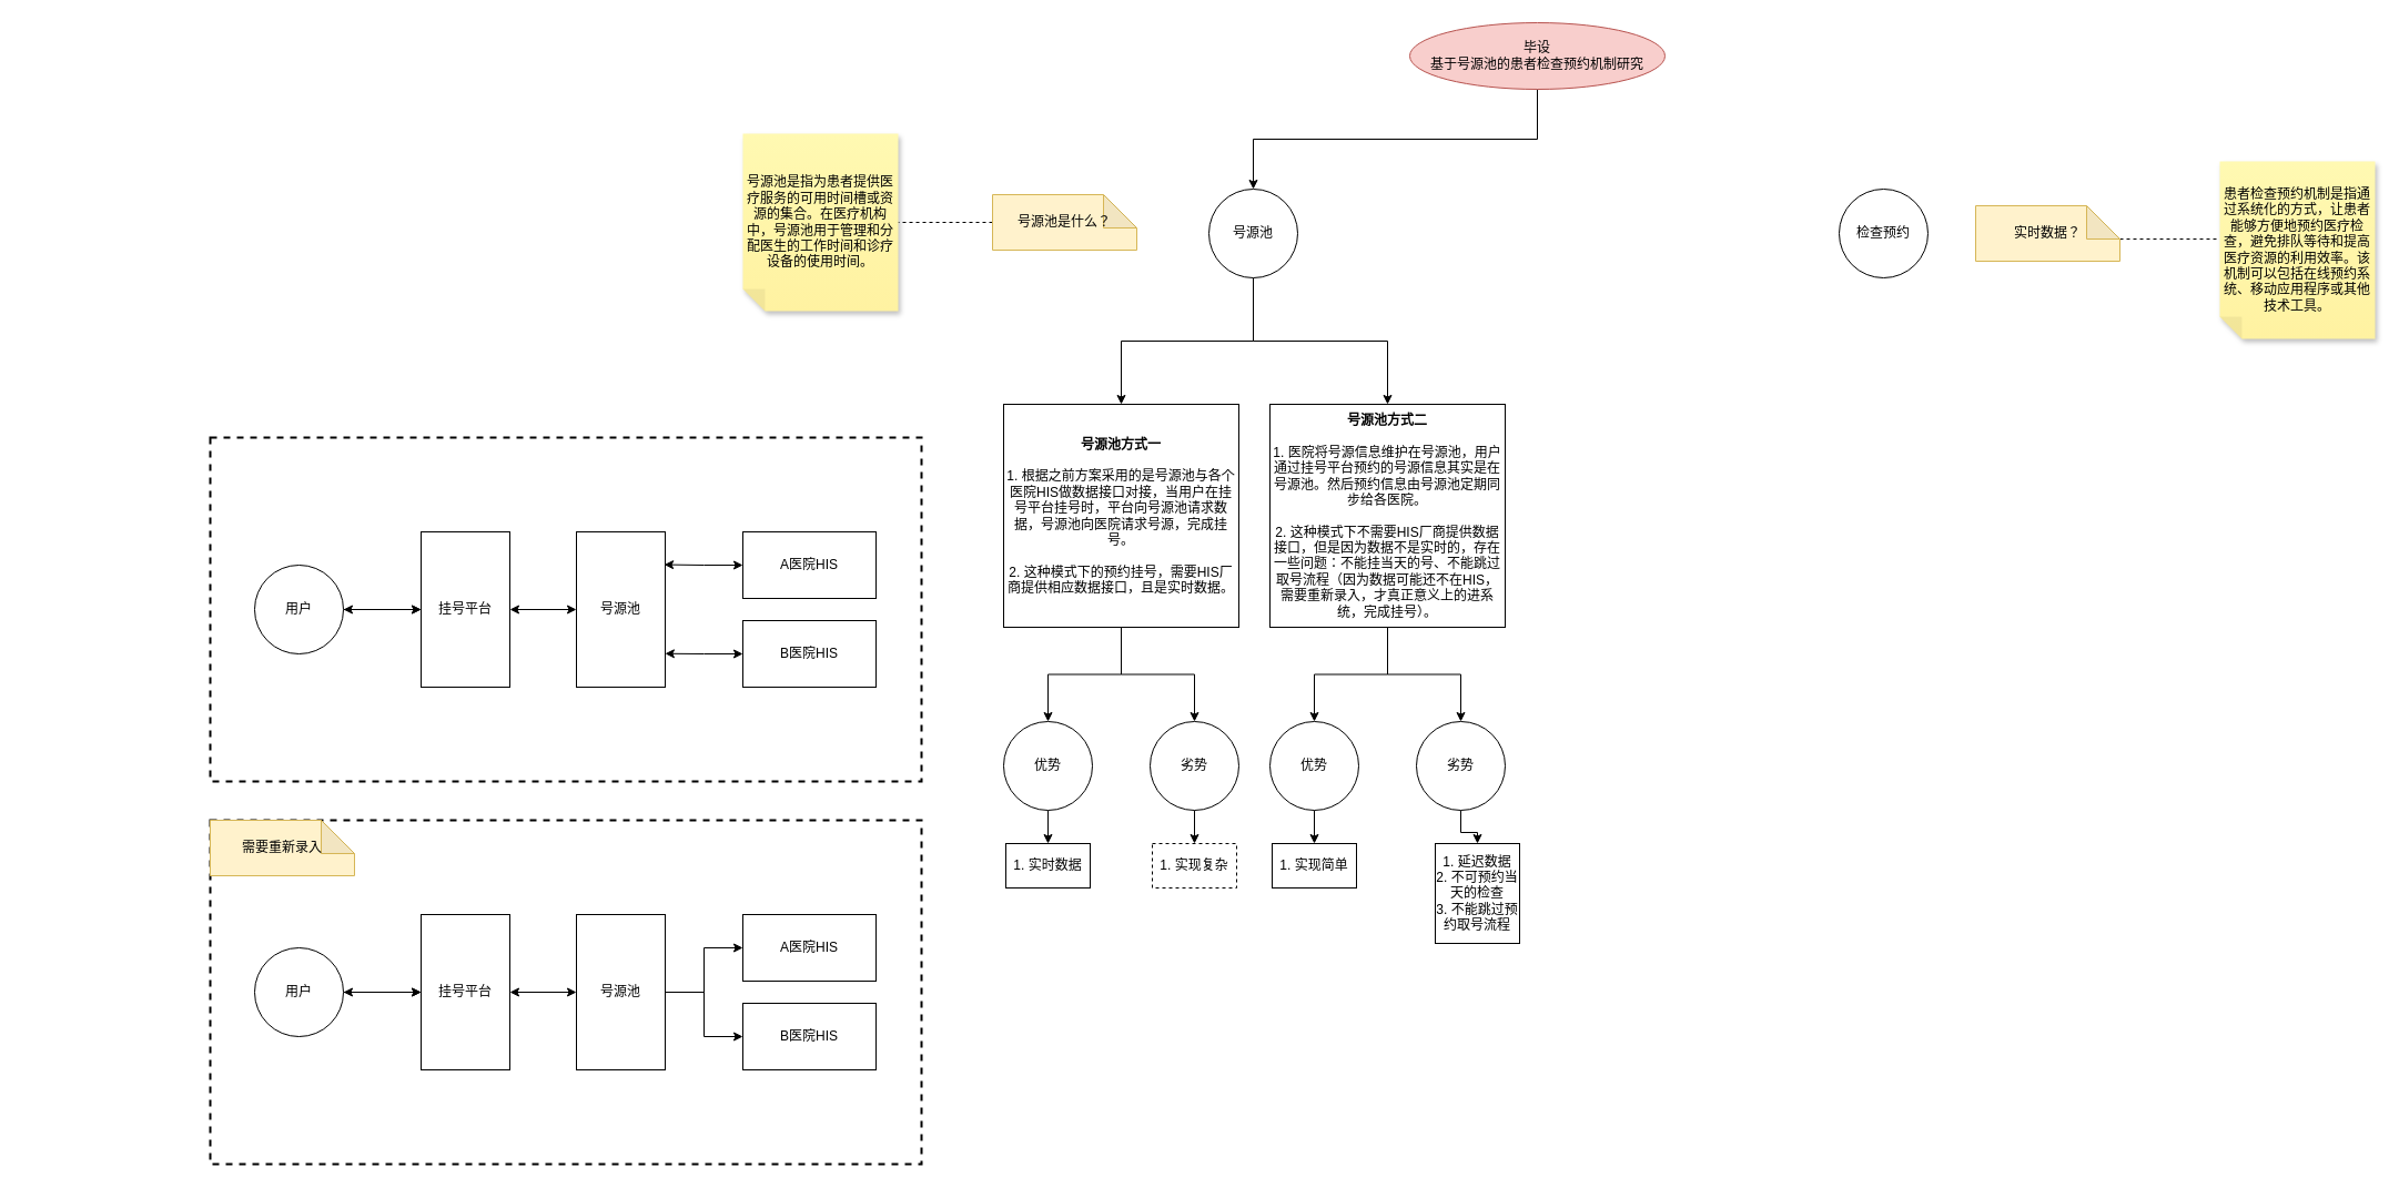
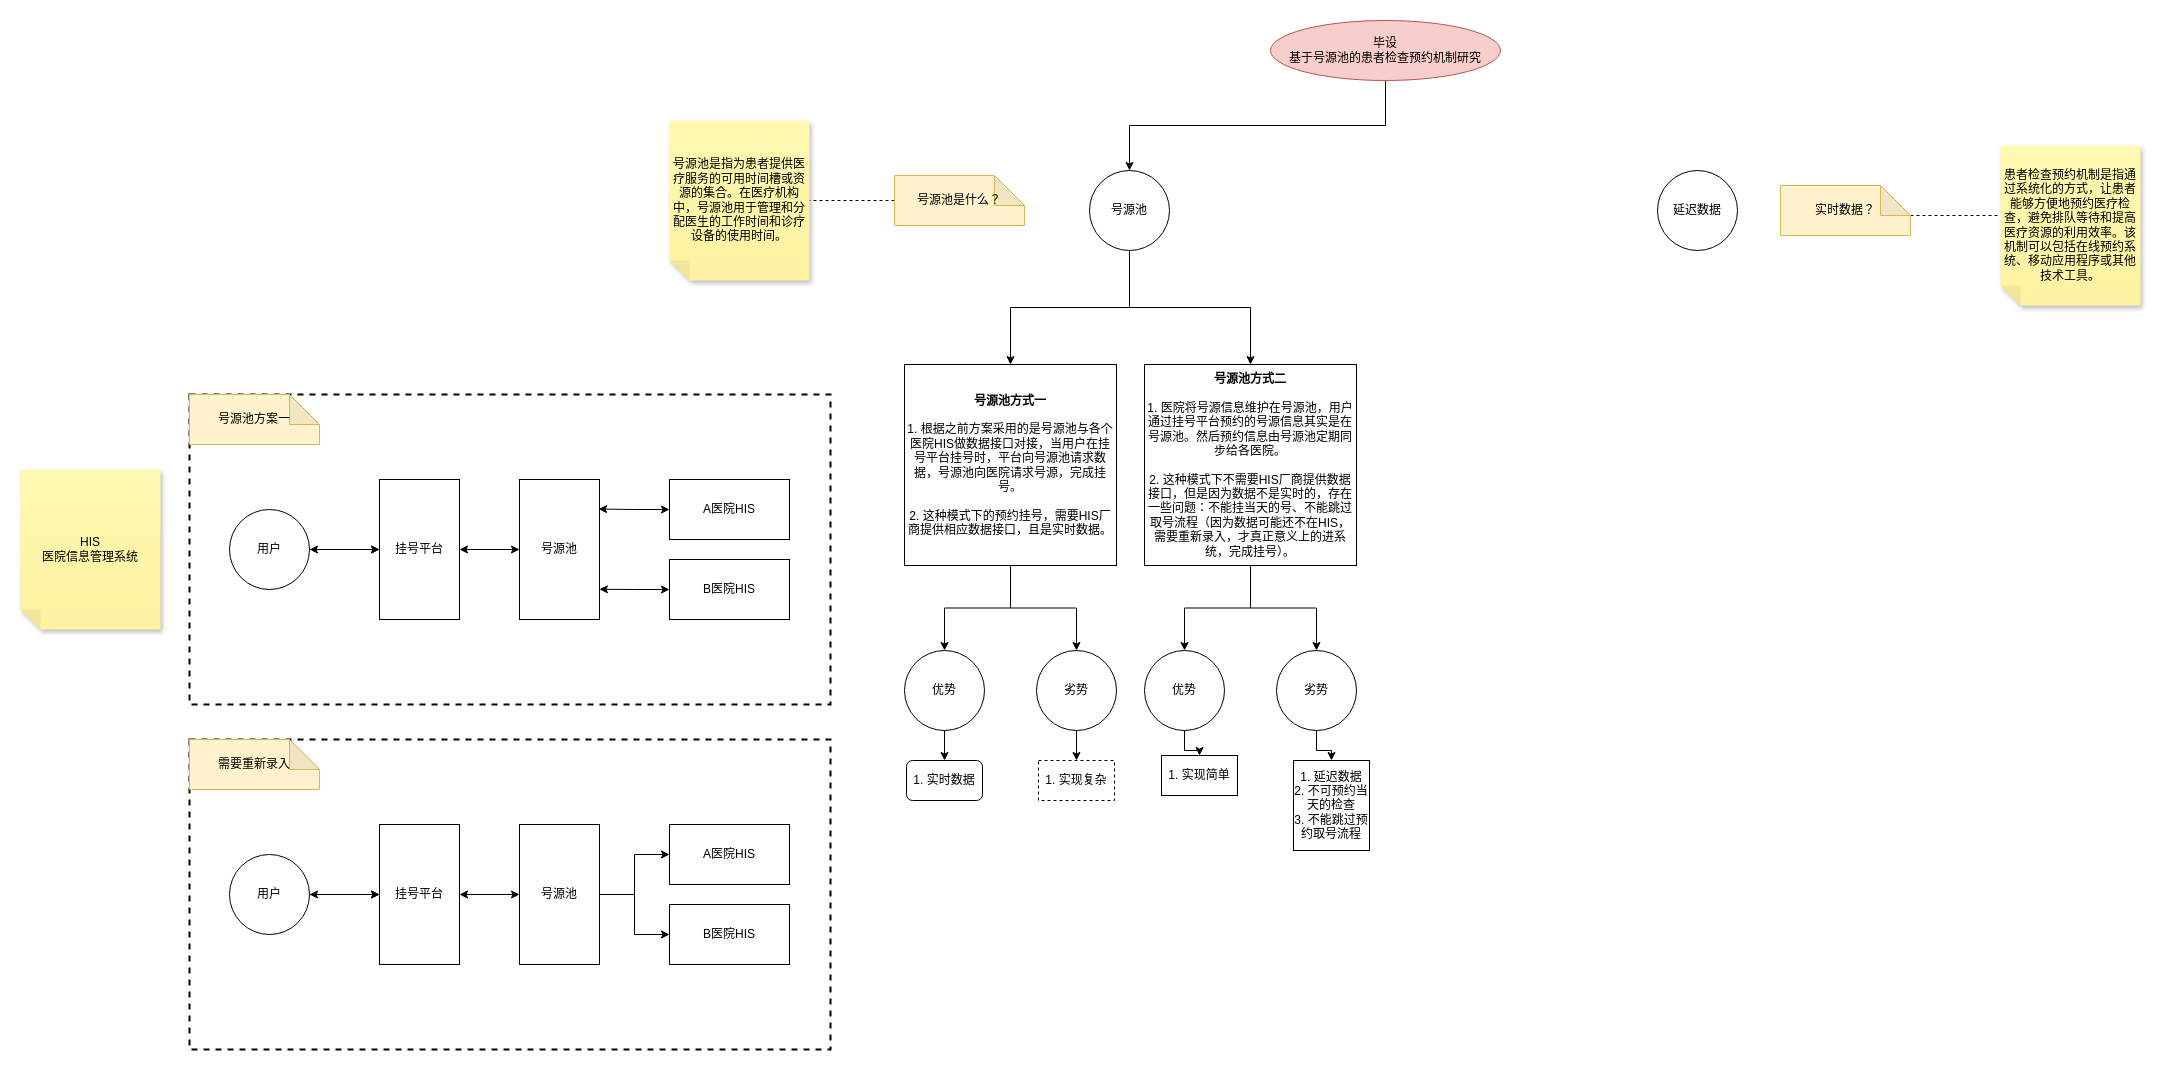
  <mxCell id="0" />
  <mxCell id="1" parent="0" />
  <mxCell id="2" style="edgeStyle=orthogonalEdgeStyle;rounded=0;orthogonalLoop=1;jettySize=auto;html=1;exitX=0.5;exitY=1;exitDx=0;exitDy=0;" edge="1" parent="1" source="3" target="6"><mxGeometry relative="1" as="geometry" /></mxCell>
  <mxCell id="3" value="毕设&lt;br&gt;基于号源池的患者检查预约机制研究" style="ellipse;whiteSpace=wrap;html=1;fillColor=#f8cecc;strokeColor=#b85450;" vertex="1" parent="1"><mxGeometry x="1270" y="20" width="230" height="60" as="geometry" /></mxCell>
  <mxCell id="4" style="edgeStyle=orthogonalEdgeStyle;rounded=0;orthogonalLoop=1;jettySize=auto;html=1;exitX=0.5;exitY=1;exitDx=0;exitDy=0;startArrow=none;startFill=0;endArrow=classic;endFill=1;" edge="1" parent="1" source="6" target="40"><mxGeometry relative="1" as="geometry" /></mxCell>
  <mxCell id="5" style="edgeStyle=orthogonalEdgeStyle;rounded=0;orthogonalLoop=1;jettySize=auto;html=1;exitX=0.5;exitY=1;exitDx=0;exitDy=0;startArrow=none;startFill=0;endArrow=classic;endFill=1;" edge="1" parent="1" source="6" target="43"><mxGeometry relative="1" as="geometry" /></mxCell>
  <mxCell id="6" value="号源池" style="ellipse;whiteSpace=wrap;html=1;aspect=fixed;" vertex="1" parent="1"><mxGeometry x="1089" y="170" width="80" height="80" as="geometry" /></mxCell>
- <mxCell id="7" value="检查预约" style="ellipse;whiteSpace=wrap;html=1;aspect=fixed;" vertex="1" parent="1"><mxGeometry x="1657" y="170" width="80" height="80" as="geometry" /></mxCell>
+ <mxCell id="7" value="延迟数据" style="ellipse;whiteSpace=wrap;html=1;aspect=fixed;" vertex="1" parent="1"><mxGeometry x="1657" y="170" width="80" height="80" as="geometry" /></mxCell>
  <mxCell id="8" style="edgeStyle=orthogonalEdgeStyle;rounded=0;orthogonalLoop=1;jettySize=auto;html=1;exitX=0;exitY=0.5;exitDx=0;exitDy=0;exitPerimeter=0;dashed=1;endArrow=none;endFill=0;" edge="1" parent="1" source="9" target="10"><mxGeometry relative="1" as="geometry" /></mxCell>
  <mxCell id="9" value="号源池是什么？" style="shape=note;whiteSpace=wrap;html=1;backgroundOutline=1;darkOpacity=0.05;fillColor=#fff2cc;strokeColor=#d6b656;" vertex="1" parent="1"><mxGeometry x="894" y="175" width="130" height="50" as="geometry" /></mxCell>
  <mxCell id="10" value="号源池是指为患者提供医疗服务的可用时间槽或资源的集合。在医疗机构中，号源池用于管理和分配医生的工作时间和诊疗设备的使用时间。" style="shape=note;whiteSpace=wrap;html=1;backgroundOutline=1;fontColor=#000000;darkOpacity=0.05;fillColor=#FFF9B2;strokeColor=none;fillStyle=solid;direction=west;gradientDirection=north;gradientColor=#FFF2A1;shadow=1;size=20;pointerEvents=1;" vertex="1" parent="1"><mxGeometry x="669" y="120" width="140" height="160" as="geometry" /></mxCell>
  <mxCell id="11" style="edgeStyle=orthogonalEdgeStyle;rounded=0;orthogonalLoop=1;jettySize=auto;html=1;exitX=0;exitY=0;exitDx=130;exitDy=30;exitPerimeter=0;entryX=0;entryY=0;entryDx=140;entryDy=90;entryPerimeter=0;dashed=1;endArrow=none;endFill=0;" edge="1" parent="1" source="12" target="13"><mxGeometry relative="1" as="geometry" /></mxCell>
  <mxCell id="12" value="实时数据？" style="shape=note;whiteSpace=wrap;html=1;backgroundOutline=1;darkOpacity=0.05;fillColor=#fff2cc;strokeColor=#d6b656;" vertex="1" parent="1"><mxGeometry x="1780" y="185" width="130" height="50" as="geometry" /></mxCell>
  <mxCell id="13" value="患者检查预约机制是指通过系统化的方式，让患者能够方便地预约医疗检查，避免排队等待和提高医疗资源的利用效率。该机制可以包括在线预约系统、移动应用程序或其他技术工具。" style="shape=note;whiteSpace=wrap;html=1;backgroundOutline=1;fontColor=#000000;darkOpacity=0.05;fillColor=#FFF9B2;strokeColor=none;fillStyle=solid;direction=west;gradientDirection=north;gradientColor=#FFF2A1;shadow=1;size=20;pointerEvents=1;" vertex="1" parent="1"><mxGeometry x="2000" y="145" width="140" height="160" as="geometry" /></mxCell>
  <mxCell id="14" value="" style="rounded=0;whiteSpace=wrap;html=1;dashed=1;strokeWidth=2;" vertex="1" parent="1"><mxGeometry x="189" y="394" width="641" height="310" as="geometry" /></mxCell>
+ <mxCell id="15" value="号源池方案一" style="shape=note;whiteSpace=wrap;html=1;backgroundOutline=1;darkOpacity=0.05;fillColor=#fff2cc;strokeColor=#d6b656;" vertex="1" parent="1"><mxGeometry x="189" y="394" width="130" height="50" as="geometry" /></mxCell>
  <mxCell id="16" style="edgeStyle=orthogonalEdgeStyle;rounded=0;orthogonalLoop=1;jettySize=auto;html=1;exitX=1;exitY=0.5;exitDx=0;exitDy=0;endArrow=classic;endFill=1;" edge="1" parent="1" source="17" target="20"><mxGeometry relative="1" as="geometry" /></mxCell>
  <mxCell id="17" value="用户" style="ellipse;whiteSpace=wrap;html=1;aspect=fixed;strokeWidth=1;" vertex="1" parent="1"><mxGeometry x="229" y="509" width="80" height="80" as="geometry" /></mxCell>
  <mxCell id="18" style="edgeStyle=orthogonalEdgeStyle;rounded=0;orthogonalLoop=1;jettySize=auto;html=1;exitX=0;exitY=0.5;exitDx=0;exitDy=0;endArrow=classic;endFill=1;startArrow=classic;startFill=1;" edge="1" parent="1" source="20" target="17"><mxGeometry relative="1" as="geometry" /></mxCell>
  <mxCell id="19" style="edgeStyle=orthogonalEdgeStyle;rounded=0;orthogonalLoop=1;jettySize=auto;html=1;exitX=1;exitY=0.5;exitDx=0;exitDy=0;startArrow=classic;startFill=1;endArrow=classic;endFill=1;" edge="1" parent="1" source="20" target="21"><mxGeometry relative="1" as="geometry" /></mxCell>
  <mxCell id="20" value="挂号平台" style="rounded=0;whiteSpace=wrap;html=1;strokeWidth=1;" vertex="1" parent="1"><mxGeometry x="379" y="479" width="80" height="140" as="geometry" /></mxCell>
  <mxCell id="21" value="号源池" style="rounded=0;whiteSpace=wrap;html=1;strokeWidth=1;" vertex="1" parent="1"><mxGeometry x="519" y="479" width="80" height="140" as="geometry" /></mxCell>
  <mxCell id="22" style="edgeStyle=orthogonalEdgeStyle;rounded=0;orthogonalLoop=1;jettySize=auto;html=1;exitX=0;exitY=0.5;exitDx=0;exitDy=0;entryX=0.989;entryY=0.211;entryDx=0;entryDy=0;entryPerimeter=0;startArrow=classic;startFill=1;endArrow=classic;endFill=1;" edge="1" parent="1" source="23" target="21"><mxGeometry relative="1" as="geometry" /></mxCell>
  <mxCell id="23" value="A医院HIS" style="rounded=0;whiteSpace=wrap;html=1;strokeWidth=1;" vertex="1" parent="1"><mxGeometry x="669" y="479" width="120" height="60" as="geometry" /></mxCell>
  <mxCell id="24" style="edgeStyle=orthogonalEdgeStyle;rounded=0;orthogonalLoop=1;jettySize=auto;html=1;exitX=0;exitY=0.5;exitDx=0;exitDy=0;entryX=0.999;entryY=0.784;entryDx=0;entryDy=0;entryPerimeter=0;startArrow=classic;startFill=1;endArrow=classic;endFill=1;" edge="1" parent="1" source="25" target="21"><mxGeometry relative="1" as="geometry" /></mxCell>
  <mxCell id="25" value="B医院HIS" style="rounded=0;whiteSpace=wrap;html=1;strokeWidth=1;" vertex="1" parent="1"><mxGeometry x="669" y="559" width="120" height="60" as="geometry" /></mxCell>
  <mxCell id="26" value="" style="rounded=0;whiteSpace=wrap;html=1;dashed=1;strokeWidth=2;" vertex="1" parent="1"><mxGeometry x="189" y="739" width="641" height="310" as="geometry" /></mxCell>
  <mxCell id="27" value="需要重新录入" style="shape=note;whiteSpace=wrap;html=1;backgroundOutline=1;darkOpacity=0.05;fillColor=#fff2cc;strokeColor=#d6b656;" vertex="1" parent="1"><mxGeometry x="189" y="739" width="130" height="50" as="geometry" /></mxCell>
  <mxCell id="28" style="edgeStyle=orthogonalEdgeStyle;rounded=0;orthogonalLoop=1;jettySize=auto;html=1;exitX=1;exitY=0.5;exitDx=0;exitDy=0;endArrow=classic;endFill=1;" edge="1" parent="1" source="29" target="32"><mxGeometry relative="1" as="geometry" /></mxCell>
  <mxCell id="29" value="用户" style="ellipse;whiteSpace=wrap;html=1;aspect=fixed;strokeWidth=1;" vertex="1" parent="1"><mxGeometry x="229" y="854" width="80" height="80" as="geometry" /></mxCell>
  <mxCell id="30" style="edgeStyle=orthogonalEdgeStyle;rounded=0;orthogonalLoop=1;jettySize=auto;html=1;exitX=0;exitY=0.5;exitDx=0;exitDy=0;endArrow=classic;endFill=1;startArrow=classic;startFill=1;" edge="1" parent="1" source="32" target="29"><mxGeometry relative="1" as="geometry" /></mxCell>
  <mxCell id="31" style="edgeStyle=orthogonalEdgeStyle;rounded=0;orthogonalLoop=1;jettySize=auto;html=1;exitX=1;exitY=0.5;exitDx=0;exitDy=0;startArrow=classic;startFill=1;endArrow=classic;endFill=1;" edge="1" parent="1" source="32" target="35"><mxGeometry relative="1" as="geometry" /></mxCell>
  <mxCell id="32" value="挂号平台" style="rounded=0;whiteSpace=wrap;html=1;strokeWidth=1;" vertex="1" parent="1"><mxGeometry x="379" y="824" width="80" height="140" as="geometry" /></mxCell>
  <mxCell id="33" style="edgeStyle=orthogonalEdgeStyle;rounded=0;orthogonalLoop=1;jettySize=auto;html=1;exitX=1;exitY=0.5;exitDx=0;exitDy=0;entryX=0;entryY=0.5;entryDx=0;entryDy=0;startArrow=none;startFill=0;endArrow=classic;endFill=1;" edge="1" parent="1" source="35" target="36"><mxGeometry relative="1" as="geometry" /></mxCell>
  <mxCell id="34" style="edgeStyle=orthogonalEdgeStyle;rounded=0;orthogonalLoop=1;jettySize=auto;html=1;exitX=1;exitY=0.5;exitDx=0;exitDy=0;startArrow=none;startFill=0;endArrow=classic;endFill=1;" edge="1" parent="1" source="35" target="37"><mxGeometry relative="1" as="geometry" /></mxCell>
  <mxCell id="35" value="号源池" style="rounded=0;whiteSpace=wrap;html=1;strokeWidth=1;" vertex="1" parent="1"><mxGeometry x="519" y="824" width="80" height="140" as="geometry" /></mxCell>
  <mxCell id="36" value="A医院HIS" style="rounded=0;whiteSpace=wrap;html=1;strokeWidth=1;" vertex="1" parent="1"><mxGeometry x="669" y="824" width="120" height="60" as="geometry" /></mxCell>
  <mxCell id="37" value="B医院HIS" style="rounded=0;whiteSpace=wrap;html=1;strokeWidth=1;" vertex="1" parent="1"><mxGeometry x="669" y="904" width="120" height="60" as="geometry" /></mxCell>
  <mxCell id="38" style="edgeStyle=orthogonalEdgeStyle;rounded=0;orthogonalLoop=1;jettySize=auto;html=1;exitX=0.5;exitY=1;exitDx=0;exitDy=0;startArrow=none;startFill=0;endArrow=classic;endFill=1;" edge="1" parent="1" source="40" target="45"><mxGeometry relative="1" as="geometry" /></mxCell>
  <mxCell id="39" style="edgeStyle=orthogonalEdgeStyle;rounded=0;orthogonalLoop=1;jettySize=auto;html=1;exitX=0.5;exitY=1;exitDx=0;exitDy=0;startArrow=none;startFill=0;endArrow=classic;endFill=1;" edge="1" parent="1" source="40" target="47"><mxGeometry relative="1" as="geometry" /></mxCell>
  <mxCell id="40" value="&lt;div&gt;&lt;b&gt;号源池方式一&lt;/b&gt;&lt;/div&gt;&lt;div&gt;&lt;br&gt;&lt;/div&gt;&lt;div&gt;1. 根据之前方案采用的是号源池与各个医院HIS做数据接口对接，当用户在挂号平台挂号时，平台向号源池请求数据，号源池向医院请求号源，完成挂号。&lt;/div&gt;&lt;div&gt;&lt;br&gt;&lt;/div&gt;&lt;div&gt;2. 这种模式下的预约挂号，需要HIS厂商提供相应数据接口，且是实时数据。&lt;/div&gt;" style="rounded=0;whiteSpace=wrap;html=1;strokeWidth=1;" vertex="1" parent="1"><mxGeometry x="904" y="364" width="212" height="201" as="geometry" /></mxCell>
  <mxCell id="41" style="edgeStyle=orthogonalEdgeStyle;rounded=0;orthogonalLoop=1;jettySize=auto;html=1;exitX=0.5;exitY=1;exitDx=0;exitDy=0;entryX=0.5;entryY=0;entryDx=0;entryDy=0;startArrow=none;startFill=0;endArrow=classic;endFill=1;" edge="1" parent="1" source="43" target="49"><mxGeometry relative="1" as="geometry" /></mxCell>
  <mxCell id="42" style="edgeStyle=orthogonalEdgeStyle;rounded=0;orthogonalLoop=1;jettySize=auto;html=1;exitX=0.5;exitY=1;exitDx=0;exitDy=0;startArrow=none;startFill=0;endArrow=classic;endFill=1;" edge="1" parent="1" source="43" target="51"><mxGeometry relative="1" as="geometry" /></mxCell>
  <mxCell id="43" value="&lt;div&gt;&lt;b&gt;号源池方式二&lt;/b&gt;&lt;/div&gt;&lt;div&gt;&lt;b&gt;&lt;br&gt;&lt;/b&gt;&lt;/div&gt;&lt;div&gt;1. 医院将号源信息维护在号源池，用户通过挂号平台预约的号源信息其实是在号源池。然后预约信息由号源池定期同步给各医院。&lt;/div&gt;&lt;div&gt;&lt;br&gt;&lt;/div&gt;&lt;div&gt;2. 这种模式下不需要HIS厂商提供数据接口，但是因为数据不是实时的，存在一些问题：不能挂当天的号、不能跳过取号流程（因为数据可能还不在HIS，需要重新录入，才真正意义上的进系统，完成挂号）。&lt;/div&gt;" style="rounded=0;whiteSpace=wrap;html=1;strokeWidth=1;" vertex="1" parent="1"><mxGeometry x="1144" y="364" width="212" height="201" as="geometry" /></mxCell>
  <mxCell id="44" style="edgeStyle=orthogonalEdgeStyle;rounded=0;orthogonalLoop=1;jettySize=auto;html=1;exitX=0.5;exitY=1;exitDx=0;exitDy=0;startArrow=none;startFill=0;endArrow=classic;endFill=1;" edge="1" parent="1" source="45" target="52"><mxGeometry relative="1" as="geometry" /></mxCell>
  <mxCell id="45" value="优势" style="ellipse;whiteSpace=wrap;html=1;aspect=fixed;strokeWidth=1;" vertex="1" parent="1"><mxGeometry x="904" y="650" width="80" height="80" as="geometry" /></mxCell>
  <mxCell id="46" style="edgeStyle=orthogonalEdgeStyle;rounded=0;orthogonalLoop=1;jettySize=auto;html=1;exitX=0.5;exitY=1;exitDx=0;exitDy=0;startArrow=none;startFill=0;endArrow=classic;endFill=1;" edge="1" parent="1" source="47" target="53"><mxGeometry relative="1" as="geometry" /></mxCell>
  <mxCell id="47" value="劣势" style="ellipse;whiteSpace=wrap;html=1;aspect=fixed;strokeWidth=1;" vertex="1" parent="1"><mxGeometry x="1036" y="650" width="80" height="80" as="geometry" /></mxCell>
  <mxCell id="48" style="edgeStyle=orthogonalEdgeStyle;rounded=0;orthogonalLoop=1;jettySize=auto;html=1;exitX=0.5;exitY=1;exitDx=0;exitDy=0;startArrow=none;startFill=0;endArrow=classic;endFill=1;" edge="1" parent="1" source="49" target="54"><mxGeometry relative="1" as="geometry" /></mxCell>
  <mxCell id="49" value="优势" style="ellipse;whiteSpace=wrap;html=1;aspect=fixed;strokeWidth=1;" vertex="1" parent="1"><mxGeometry x="1144" y="650" width="80" height="80" as="geometry" /></mxCell>
  <mxCell id="50" style="edgeStyle=orthogonalEdgeStyle;rounded=0;orthogonalLoop=1;jettySize=auto;html=1;exitX=0.5;exitY=1;exitDx=0;exitDy=0;startArrow=none;startFill=0;endArrow=classic;endFill=1;" edge="1" parent="1" source="51" target="55"><mxGeometry relative="1" as="geometry" /></mxCell>
  <mxCell id="51" value="劣势" style="ellipse;whiteSpace=wrap;html=1;aspect=fixed;strokeWidth=1;" vertex="1" parent="1"><mxGeometry x="1276" y="650" width="80" height="80" as="geometry" /></mxCell>
- <mxCell id="52" value="1. 实时数据" style="rounded=0;whiteSpace=wrap;html=1;strokeWidth=1;" vertex="1" parent="1"><mxGeometry x="906" y="760" width="76" height="40" as="geometry" /></mxCell>
+ <mxCell id="52" value="1. 实时数据" style="whiteSpace=wrap;html=1;strokeWidth=1;rounded=1;" vertex="1" parent="1"><mxGeometry x="906" y="760" width="76" height="40" as="geometry" /></mxCell>
  <mxCell id="53" value="1. 实现复杂" style="rounded=0;whiteSpace=wrap;html=1;strokeWidth=1;dashed=1;" vertex="1" parent="1"><mxGeometry x="1038" y="760" width="76" height="40" as="geometry" /></mxCell>
- <mxCell id="54" value="1. 实现简单" style="rounded=0;whiteSpace=wrap;html=1;strokeWidth=1;" vertex="1" parent="1"><mxGeometry x="1146" y="760" width="76" height="40" as="geometry" /></mxCell>
+ <mxCell id="54" value="1. 实现简单" style="rounded=0;whiteSpace=wrap;html=1;strokeWidth=1;" vertex="1" parent="1"><mxGeometry x="1161" y="755" width="76" height="40" as="geometry" /></mxCell>
  <mxCell id="55" value="1. 延迟数据&lt;br&gt;2. 不可预约当天的检查&lt;br&gt;3. 不能跳过预约取号流程" style="rounded=0;whiteSpace=wrap;html=1;strokeWidth=1;" vertex="1" parent="1"><mxGeometry x="1293" y="760" width="76" height="90" as="geometry" /></mxCell>
+ <mxCell id="56" value="HIS&lt;br&gt;医院信息管理系统" style="shape=note;whiteSpace=wrap;html=1;backgroundOutline=1;fontColor=#000000;darkOpacity=0.05;fillColor=#FFF9B2;strokeColor=none;fillStyle=solid;direction=west;gradientDirection=north;gradientColor=#FFF2A1;shadow=1;size=20;pointerEvents=1;strokeWidth=1;" vertex="1" parent="1"><mxGeometry x="20" y="469" width="140" height="160" as="geometry" /></mxCell>
